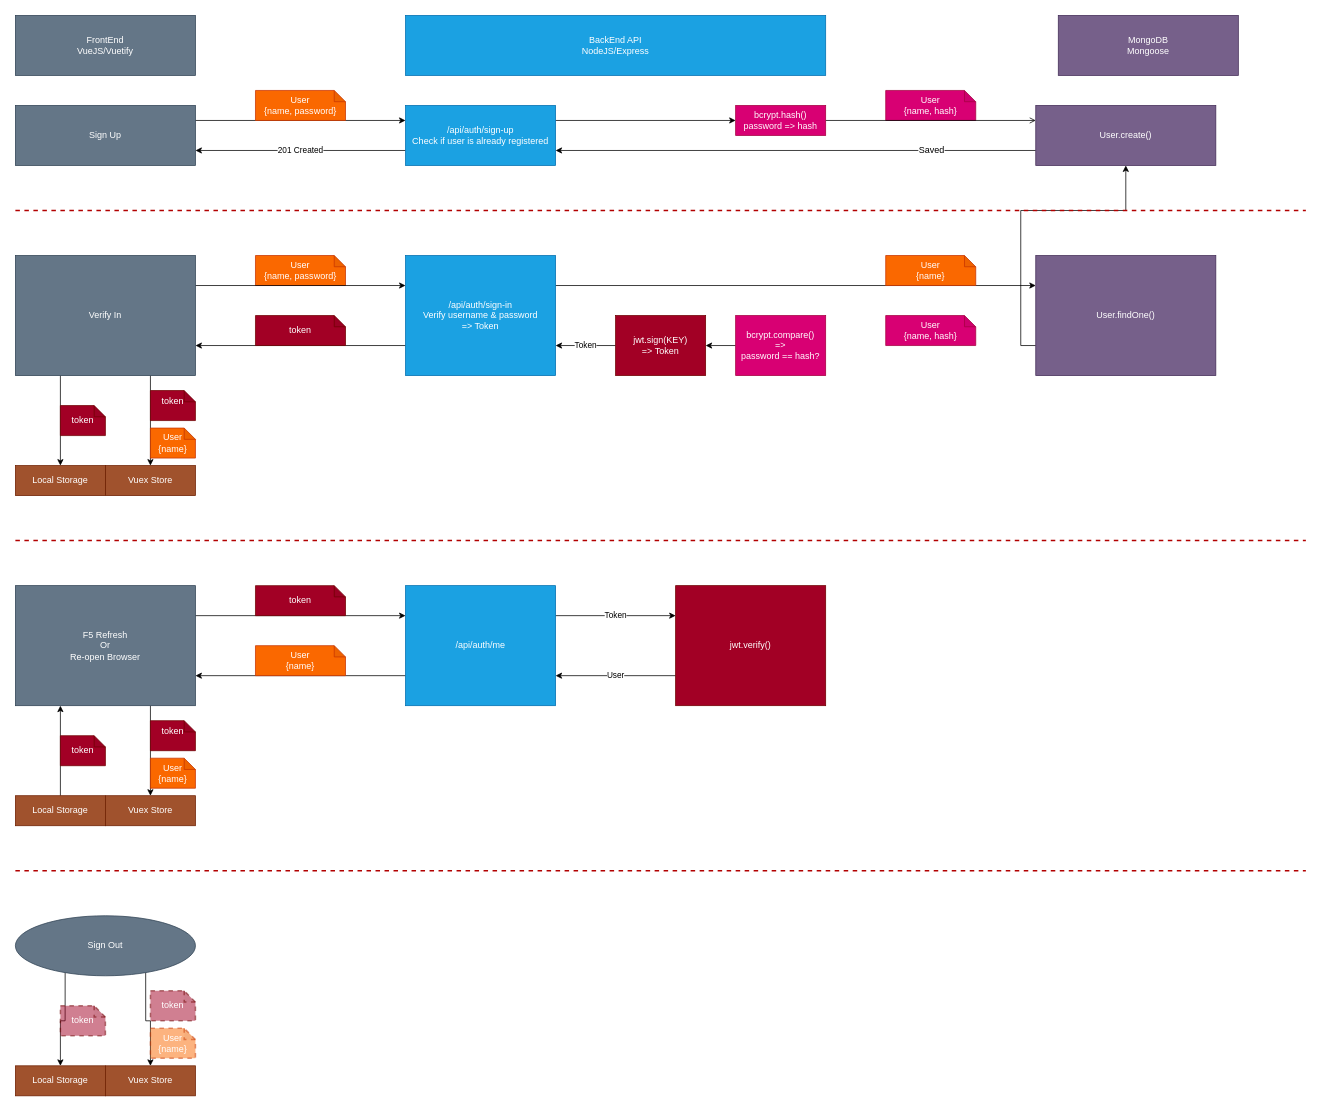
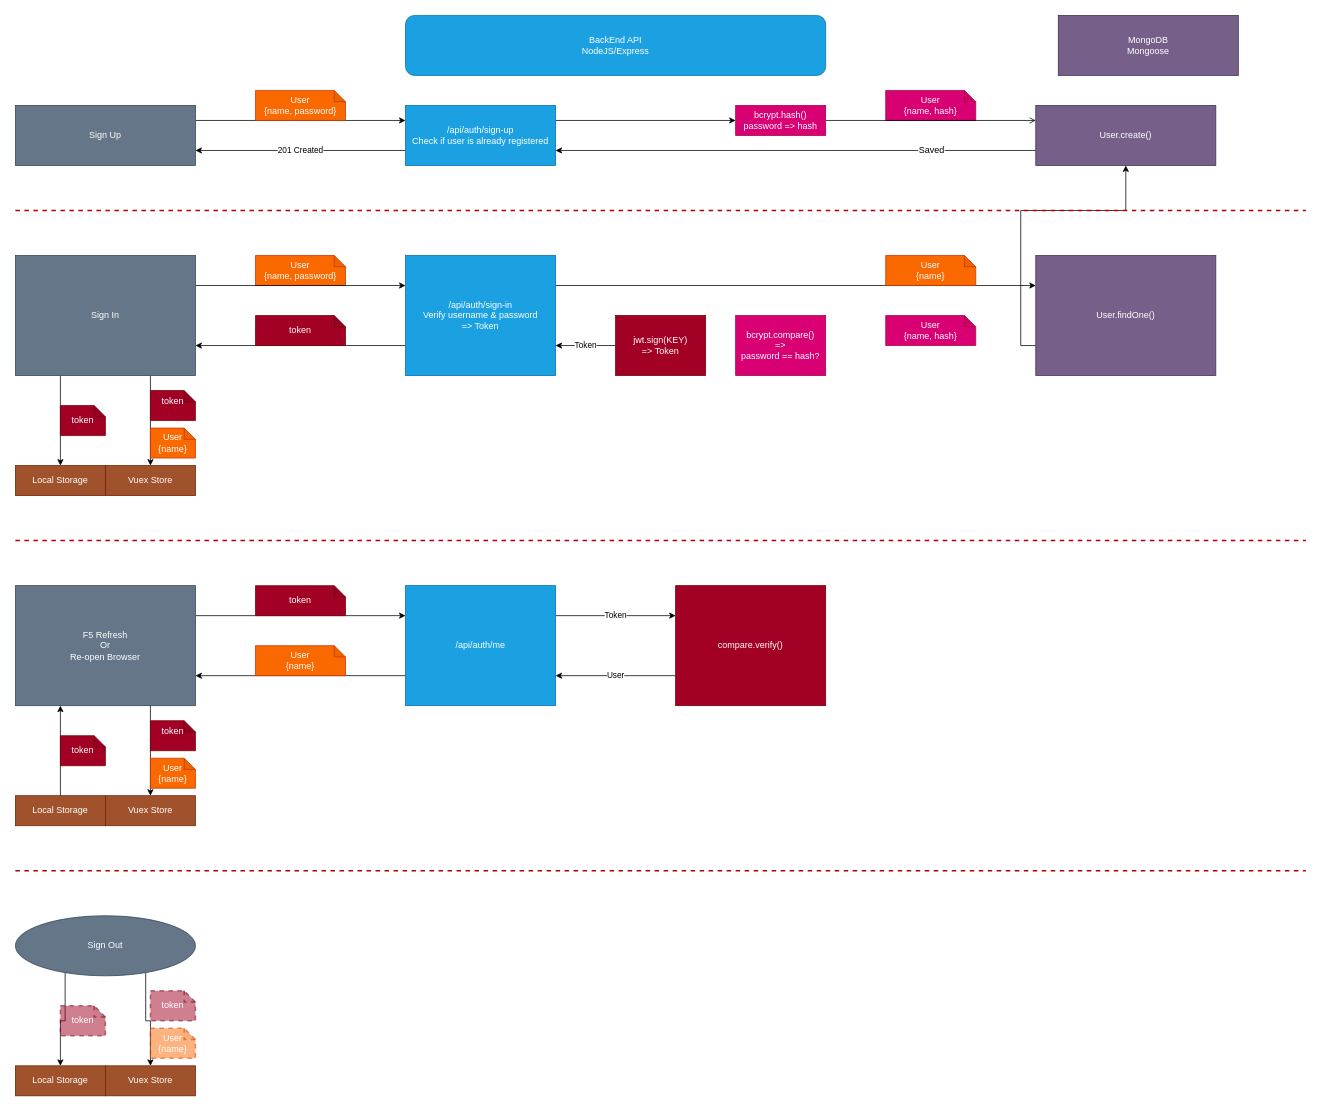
  <mxCell id="0" />
  <mxCell id="1" parent="0" />
- <mxCell id="2" value="FrontEnd&lt;br&gt;VueJS/Vuetify" style="rounded=0;whiteSpace=wrap;html=1;fillColor=#647687;strokeColor=#314354;fontColor=#ffffff;" parent="1" vertex="1"><mxGeometry x="20" y="20" width="240" height="80" as="geometry" /></mxCell>
- <mxCell id="3" value="BackEnd API&lt;br&gt;NodeJS/Express" style="rounded=0;whiteSpace=wrap;html=1;fillColor=#1ba1e2;strokeColor=#006EAF;fontColor=#ffffff;" vertex="1" parent="1"><mxGeometry x="540" y="20" width="560" height="80" as="geometry" /></mxCell>
+ <mxCell id="3" value="BackEnd API&lt;br&gt;NodeJS/Express" style="whiteSpace=wrap;html=1;fillColor=#1ba1e2;strokeColor=#006EAF;fontColor=#ffffff;rounded=1;" vertex="1" parent="1"><mxGeometry x="540" y="20" width="560" height="80" as="geometry" /></mxCell>
  <mxCell id="4" value="MongoDB&lt;br&gt;Mongoose" style="rounded=0;whiteSpace=wrap;html=1;fillColor=#76608a;strokeColor=#432D57;fontColor=#ffffff;" vertex="1" parent="1"><mxGeometry x="1410" y="20" width="240" height="80" as="geometry" /></mxCell>
  <mxCell id="5" value="Vuex Store" style="rounded=0;whiteSpace=wrap;html=1;fillColor=#a0522d;strokeColor=#6D1F00;glass=0;comic=0;shadow=0;fontColor=#ffffff;" vertex="1" parent="1"><mxGeometry x="140" y="620" width="120" height="40" as="geometry" /></mxCell>
  <mxCell id="6" value="Local Storage" style="rounded=0;whiteSpace=wrap;html=1;fillColor=#a0522d;strokeColor=#6D1F00;glass=0;comic=0;shadow=0;fontColor=#ffffff;" vertex="1" parent="1"><mxGeometry x="20" y="620" width="120" height="40" as="geometry" /></mxCell>
  <mxCell id="7" style="edgeStyle=orthogonalEdgeStyle;rounded=0;orthogonalLoop=1;jettySize=auto;html=1;exitX=1;exitY=0.25;exitDx=0;exitDy=0;entryX=0;entryY=0.25;entryDx=0;entryDy=0;fontColor=#000000;" edge="1" parent="1" source="8" target="11"><mxGeometry relative="1" as="geometry" /></mxCell>
  <mxCell id="8" value="Sign Up" style="rounded=0;whiteSpace=wrap;html=1;fillColor=#647687;strokeColor=#314354;glass=0;comic=0;shadow=0;fontColor=#ffffff;" vertex="1" parent="1"><mxGeometry x="20" y="140" width="240" height="80" as="geometry" /></mxCell>
  <mxCell id="9" style="edgeStyle=orthogonalEdgeStyle;rounded=0;orthogonalLoop=1;jettySize=auto;html=1;exitX=1;exitY=0.25;exitDx=0;exitDy=0;fontColor=#000000;" edge="1" parent="1" source="11" target="32"><mxGeometry relative="1" as="geometry" /></mxCell>
  <mxCell id="10" value="201 Created" style="edgeStyle=orthogonalEdgeStyle;rounded=0;orthogonalLoop=1;jettySize=auto;html=1;exitX=0;exitY=0.75;exitDx=0;exitDy=0;entryX=1;entryY=0.75;entryDx=0;entryDy=0;fontColor=#000000;" edge="1" parent="1" source="11" target="8"><mxGeometry relative="1" as="geometry" /></mxCell>
  <mxCell id="11" value="/api/auth/sign-up&lt;br&gt;Check if user is already registered" style="rounded=0;whiteSpace=wrap;html=1;fillColor=#1ba1e2;strokeColor=#006EAF;glass=0;comic=0;shadow=0;fontColor=#ffffff;" vertex="1" parent="1"><mxGeometry x="540" y="140" width="200" height="80" as="geometry" /></mxCell>
  <mxCell id="12" style="edgeStyle=orthogonalEdgeStyle;rounded=0;orthogonalLoop=1;jettySize=auto;html=1;exitX=1;exitY=0.25;exitDx=0;exitDy=0;entryX=0;entryY=0.25;entryDx=0;entryDy=0;strokeWidth=1;fontColor=#000000;" edge="1" parent="1" source="14" target="45"><mxGeometry relative="1" as="geometry" /></mxCell>
  <mxCell id="13" style="edgeStyle=orthogonalEdgeStyle;rounded=0;orthogonalLoop=1;jettySize=auto;html=1;exitX=0.75;exitY=1;exitDx=0;exitDy=0;entryX=0.5;entryY=0;entryDx=0;entryDy=0;strokeWidth=1;fontColor=#000000;" edge="1" parent="1" source="14" target="53"><mxGeometry relative="1" as="geometry" /></mxCell>
  <mxCell id="14" value="F5 Refresh&lt;br&gt;Or&lt;br&gt;Re-open Browser" style="rounded=0;whiteSpace=wrap;html=1;fillColor=#647687;strokeColor=#314354;glass=0;comic=0;shadow=0;fontColor=#ffffff;" vertex="1" parent="1"><mxGeometry x="20" y="780" width="240" height="160" as="geometry" /></mxCell>
  <mxCell id="15" value="" style="edgeStyle=orthogonalEdgeStyle;rounded=0;orthogonalLoop=1;jettySize=auto;html=1;exitX=0.25;exitY=1;exitDx=0;exitDy=0;entryX=0.5;entryY=0;entryDx=0;entryDy=0;strokeWidth=1;fontColor=#000000;" edge="1" parent="1" source="17" target="60"><mxGeometry relative="1" as="geometry" /></mxCell>
  <mxCell id="16" value="" style="edgeStyle=orthogonalEdgeStyle;rounded=0;orthogonalLoop=1;jettySize=auto;html=1;exitX=0.75;exitY=1;exitDx=0;exitDy=0;strokeWidth=1;fontColor=#000000;" edge="1" parent="1" source="17" target="61"><mxGeometry relative="1" as="geometry" /></mxCell>
  <mxCell id="17" value="Sign Out" style="ellipse;whiteSpace=wrap;html=1;fillColor=#647687;strokeColor=#314354;glass=0;comic=0;shadow=0;fontColor=#ffffff;" vertex="1" parent="1"><mxGeometry x="20" y="1220" width="240" height="80" as="geometry" /></mxCell>
  <mxCell id="18" value="Token" style="edgeStyle=orthogonalEdgeStyle;rounded=0;orthogonalLoop=1;jettySize=auto;html=1;exitX=0;exitY=0.5;exitDx=0;exitDy=0;entryX=1;entryY=0.75;entryDx=0;entryDy=0;strokeWidth=1;fontColor=#000000;" edge="1" parent="1" source="19" target="35"><mxGeometry relative="1" as="geometry" /></mxCell>
  <mxCell id="19" value="jwt.sign(KEY)&lt;br&gt;=&amp;gt; Token" style="rounded=0;whiteSpace=wrap;html=1;fillColor=#a20025;strokeColor=#6F0000;glass=0;comic=0;shadow=0;fontColor=#ffffff;" vertex="1" parent="1"><mxGeometry x="820" y="420" width="120" height="80" as="geometry" /></mxCell>
  <mxCell id="20" value="User" style="edgeStyle=orthogonalEdgeStyle;rounded=0;orthogonalLoop=1;jettySize=auto;html=1;exitX=0;exitY=0.75;exitDx=0;exitDy=0;entryX=1;entryY=0.75;entryDx=0;entryDy=0;strokeWidth=1;fontColor=#000000;" edge="1" parent="1" source="21" target="45"><mxGeometry relative="1" as="geometry" /></mxCell>
- <mxCell id="21" value="jwt.verify()" style="rounded=0;whiteSpace=wrap;html=1;fillColor=#a20025;strokeColor=#6F0000;glass=0;comic=0;shadow=0;fontColor=#ffffff;" vertex="1" parent="1"><mxGeometry x="900" y="780" width="200" height="160" as="geometry" /></mxCell>
- <mxCell id="22" style="edgeStyle=orthogonalEdgeStyle;rounded=0;orthogonalLoop=1;jettySize=auto;html=1;exitX=0;exitY=0.5;exitDx=0;exitDy=0;entryX=1;entryY=0.5;entryDx=0;entryDy=0;strokeWidth=1;fontColor=#000000;" edge="1" parent="1" source="23" target="19"><mxGeometry relative="1" as="geometry" /></mxCell>
+ <mxCell id="21" value="compare.verify()" style="rounded=0;whiteSpace=wrap;html=1;fillColor=#a20025;strokeColor=#6F0000;glass=0;comic=0;shadow=0;fontColor=#ffffff;" vertex="1" parent="1"><mxGeometry x="900" y="780" width="200" height="160" as="geometry" /></mxCell>
  <mxCell id="23" value="bcrypt.compare()&lt;br&gt;=&amp;gt;&lt;br&gt;password == hash?" style="rounded=0;whiteSpace=wrap;html=1;fillColor=#d80073;strokeColor=#A50040;glass=0;comic=0;shadow=0;fontColor=#ffffff;verticalAlign=middle;" vertex="1" parent="1"><mxGeometry x="980" y="420" width="120" height="80" as="geometry" /></mxCell>
  <mxCell id="24" style="edgeStyle=orthogonalEdgeStyle;rounded=0;orthogonalLoop=1;jettySize=auto;html=1;exitX=0;exitY=0.75;exitDx=0;exitDy=0;strokeWidth=1;fontColor=#000000;" edge="1" parent="1" source="25" target="28"><mxGeometry relative="1" as="geometry" /></mxCell>
  <mxCell id="25" value="User.findOne()" style="rounded=0;whiteSpace=wrap;html=1;fillColor=#76608a;strokeColor=#432D57;glass=0;comic=0;shadow=0;fontColor=#ffffff;verticalAlign=middle;" vertex="1" parent="1"><mxGeometry x="1380" y="340" width="240" height="160" as="geometry" /></mxCell>
  <mxCell id="26" style="edgeStyle=orthogonalEdgeStyle;rounded=0;orthogonalLoop=1;jettySize=auto;html=1;exitX=0;exitY=0.75;exitDx=0;exitDy=0;fontColor=#000000;entryX=1;entryY=0.75;entryDx=0;entryDy=0;" edge="1" parent="1" source="28" target="11"><mxGeometry relative="1" as="geometry"><mxPoint x="1160" y="200" as="targetPoint" /></mxGeometry></mxCell>
  <mxCell id="27" value="Saved" style="text;html=1;align=center;verticalAlign=middle;resizable=0;points=[];;labelBackgroundColor=#ffffff;fontColor=#000000;" vertex="1" connectable="0" parent="26"><mxGeometry x="-0.307" y="-1" relative="1" as="geometry"><mxPoint x="82" as="offset" /></mxGeometry></mxCell>
  <mxCell id="28" value="User.create()" style="rounded=0;whiteSpace=wrap;html=1;fillColor=#76608a;strokeColor=#432D57;glass=0;comic=0;shadow=0;fontColor=#ffffff;verticalAlign=middle;" vertex="1" parent="1"><mxGeometry x="1380" y="140" width="240" height="80" as="geometry" /></mxCell>
  <mxCell id="29" value="User&lt;br&gt;{name, hash}" style="shape=note;whiteSpace=wrap;html=1;backgroundOutline=1;darkOpacity=0.05;rounded=0;shadow=0;glass=0;comic=0;fillColor=#d80073;strokeColor=#A50040;size=15;fontColor=#ffffff;" vertex="1" parent="1"><mxGeometry x="1180" y="120" width="120" height="40" as="geometry" /></mxCell>
  <mxCell id="30" value="User&lt;br&gt;{name, password}" style="shape=note;whiteSpace=wrap;html=1;backgroundOutline=1;darkOpacity=0.05;rounded=0;shadow=0;glass=0;comic=0;fillColor=#fa6800;strokeColor=#C73500;size=15;fontColor=#ffffff;" vertex="1" parent="1"><mxGeometry x="340" y="120" width="120" height="40" as="geometry" /></mxCell>
  <mxCell id="31" style="edgeStyle=orthogonalEdgeStyle;rounded=0;orthogonalLoop=1;jettySize=auto;html=1;exitX=1;exitY=0.5;exitDx=0;exitDy=0;entryX=0;entryY=0.25;entryDx=0;entryDy=0;fontColor=#000000;endArrow=open;" edge="1" parent="1" source="32" target="28"><mxGeometry relative="1" as="geometry" /></mxCell>
  <mxCell id="32" value="bcrypt.hash()&lt;br&gt;password =&amp;gt; hash" style="rounded=0;whiteSpace=wrap;html=1;shadow=0;glass=0;comic=0;fillColor=#d80073;strokeColor=#A50040;fontColor=#ffffff;" vertex="1" parent="1"><mxGeometry x="980" y="140" width="120" height="40" as="geometry" /></mxCell>
  <mxCell id="33" style="edgeStyle=orthogonalEdgeStyle;rounded=0;orthogonalLoop=1;jettySize=auto;html=1;exitX=0;exitY=0.75;exitDx=0;exitDy=0;entryX=1;entryY=0.75;entryDx=0;entryDy=0;fontColor=#000000;" edge="1" parent="1" source="35" target="40"><mxGeometry relative="1" as="geometry" /></mxCell>
  <mxCell id="34" style="edgeStyle=orthogonalEdgeStyle;rounded=0;orthogonalLoop=1;jettySize=auto;html=1;exitX=1;exitY=0.25;exitDx=0;exitDy=0;entryX=0;entryY=0.25;entryDx=0;entryDy=0;strokeWidth=1;fontColor=#000000;" edge="1" parent="1" source="35" target="25"><mxGeometry relative="1" as="geometry" /></mxCell>
  <mxCell id="35" value="/api/auth/sign-in&lt;br&gt;Verify username &amp;amp; password&lt;br&gt;=&amp;gt; Token" style="rounded=0;whiteSpace=wrap;html=1;fillColor=#1ba1e2;strokeColor=#006EAF;glass=0;comic=0;shadow=0;fontColor=#ffffff;" vertex="1" parent="1"><mxGeometry x="540" y="340" width="200" height="160" as="geometry" /></mxCell>
  <mxCell id="36" value="User&lt;br&gt;{name, password}" style="shape=note;whiteSpace=wrap;html=1;backgroundOutline=1;darkOpacity=0.05;rounded=0;shadow=0;glass=0;comic=0;fillColor=#fa6800;strokeColor=#C73500;size=15;fontColor=#ffffff;" vertex="1" parent="1"><mxGeometry x="340" y="340" width="120" height="40" as="geometry" /></mxCell>
  <mxCell id="37" style="edgeStyle=orthogonalEdgeStyle;rounded=0;orthogonalLoop=1;jettySize=auto;html=1;exitX=1;exitY=0.25;exitDx=0;exitDy=0;entryX=0;entryY=0.25;entryDx=0;entryDy=0;fontColor=#000000;" edge="1" parent="1" source="40" target="35"><mxGeometry relative="1" as="geometry" /></mxCell>
  <mxCell id="38" style="edgeStyle=orthogonalEdgeStyle;rounded=0;orthogonalLoop=1;jettySize=auto;html=1;exitX=0.25;exitY=1;exitDx=0;exitDy=0;entryX=0.5;entryY=0;entryDx=0;entryDy=0;strokeWidth=1;fontColor=#000000;" edge="1" parent="1" source="40" target="6"><mxGeometry relative="1" as="geometry" /></mxCell>
  <mxCell id="39" style="edgeStyle=orthogonalEdgeStyle;rounded=0;orthogonalLoop=1;jettySize=auto;html=1;exitX=0.75;exitY=1;exitDx=0;exitDy=0;entryX=0.5;entryY=0;entryDx=0;entryDy=0;strokeWidth=1;fontColor=#000000;" edge="1" parent="1" source="40" target="5"><mxGeometry relative="1" as="geometry" /></mxCell>
- <mxCell id="40" value="Verify In" style="rounded=0;whiteSpace=wrap;html=1;fillColor=#647687;strokeColor=#314354;glass=0;comic=0;shadow=0;fontColor=#ffffff;" vertex="1" parent="1"><mxGeometry x="20" y="340" width="240" height="160" as="geometry" /></mxCell>
+ <mxCell id="40" value="Sign In" style="rounded=0;whiteSpace=wrap;html=1;fillColor=#647687;strokeColor=#314354;glass=0;comic=0;shadow=0;fontColor=#ffffff;" vertex="1" parent="1"><mxGeometry x="20" y="340" width="240" height="160" as="geometry" /></mxCell>
  <mxCell id="41" value="User&lt;br&gt;{name, hash}" style="shape=note;whiteSpace=wrap;html=1;backgroundOutline=1;darkOpacity=0.05;rounded=0;shadow=0;glass=0;comic=0;fillColor=#d80073;strokeColor=#A50040;size=15;fontColor=#ffffff;" vertex="1" parent="1"><mxGeometry x="1180" y="420" width="120" height="40" as="geometry" /></mxCell>
  <mxCell id="42" value="User&lt;br&gt;{name}" style="shape=note;whiteSpace=wrap;html=1;backgroundOutline=1;darkOpacity=0.05;rounded=0;shadow=0;glass=0;comic=0;fillColor=#fa6800;strokeColor=#C73500;size=15;fontColor=#ffffff;" vertex="1" parent="1"><mxGeometry x="1180" y="340" width="120" height="40" as="geometry" /></mxCell>
  <mxCell id="43" value="Token" style="edgeStyle=orthogonalEdgeStyle;rounded=0;orthogonalLoop=1;jettySize=auto;html=1;exitX=1;exitY=0.25;exitDx=0;exitDy=0;entryX=0;entryY=0.25;entryDx=0;entryDy=0;strokeWidth=1;fontColor=#000000;" edge="1" parent="1" source="45" target="21"><mxGeometry relative="1" as="geometry" /></mxCell>
  <mxCell id="44" style="edgeStyle=orthogonalEdgeStyle;rounded=0;orthogonalLoop=1;jettySize=auto;html=1;exitX=0;exitY=0.75;exitDx=0;exitDy=0;entryX=1;entryY=0.75;entryDx=0;entryDy=0;strokeWidth=1;fontColor=#000000;" edge="1" parent="1" source="45" target="14"><mxGeometry relative="1" as="geometry" /></mxCell>
  <mxCell id="45" value="/api/auth/me" style="rounded=0;whiteSpace=wrap;html=1;fillColor=#1ba1e2;strokeColor=#006EAF;glass=0;comic=0;shadow=0;fontColor=#ffffff;" vertex="1" parent="1"><mxGeometry x="540" y="780" width="200" height="160" as="geometry" /></mxCell>
  <mxCell id="46" value="token" style="shape=note;whiteSpace=wrap;html=1;backgroundOutline=1;darkOpacity=0.05;rounded=0;shadow=0;glass=0;comic=0;fillColor=#a20025;strokeColor=#6F0000;size=15;fontColor=#ffffff;" vertex="1" parent="1"><mxGeometry x="340" y="420" width="120" height="40" as="geometry" /></mxCell>
  <mxCell id="47" value="" style="endArrow=none;html=1;fontColor=#000000;dashed=1;strokeWidth=2;fillColor=#e51400;strokeColor=#B20000;rounded=0;" edge="1" parent="1"><mxGeometry width="50" height="50" relative="1" as="geometry"><mxPoint x="20" y="280" as="sourcePoint" /><mxPoint x="1740" y="280" as="targetPoint" /></mxGeometry></mxCell>
  <mxCell id="48" value="token" style="shape=note;whiteSpace=wrap;html=1;backgroundOutline=1;darkOpacity=0.05;rounded=0;shadow=0;glass=0;comic=0;fillColor=#a20025;strokeColor=#6F0000;size=15;fontColor=#ffffff;" vertex="1" parent="1"><mxGeometry x="340" y="780" width="120" height="40" as="geometry" /></mxCell>
  <mxCell id="49" value="User&lt;br&gt;{name}" style="shape=note;whiteSpace=wrap;html=1;backgroundOutline=1;darkOpacity=0.05;rounded=0;shadow=0;glass=0;comic=0;fillColor=#fa6800;strokeColor=#C73500;size=15;fontColor=#ffffff;" vertex="1" parent="1"><mxGeometry x="340" y="860" width="120" height="40" as="geometry" /></mxCell>
  <mxCell id="50" style="edgeStyle=orthogonalEdgeStyle;rounded=0;orthogonalLoop=1;jettySize=auto;html=1;exitX=0.5;exitY=0;exitDx=0;exitDy=0;entryX=0.25;entryY=1;entryDx=0;entryDy=0;strokeWidth=1;fontColor=#000000;" edge="1" parent="1" source="51" target="14"><mxGeometry relative="1" as="geometry" /></mxCell>
  <mxCell id="51" value="Local Storage" style="rounded=0;whiteSpace=wrap;html=1;fillColor=#a0522d;strokeColor=#6D1F00;glass=0;comic=0;shadow=0;fontColor=#ffffff;" vertex="1" parent="1"><mxGeometry x="20" y="1060" width="120" height="40" as="geometry" /></mxCell>
  <mxCell id="52" value="token" style="shape=note;whiteSpace=wrap;html=1;backgroundOutline=1;darkOpacity=0.05;rounded=0;shadow=0;glass=0;comic=0;fillColor=#a20025;strokeColor=#6F0000;size=15;fontColor=#ffffff;" vertex="1" parent="1"><mxGeometry x="80" y="980" width="60" height="40" as="geometry" /></mxCell>
  <mxCell id="53" value="Vuex Store" style="rounded=0;whiteSpace=wrap;html=1;fillColor=#a0522d;strokeColor=#6D1F00;glass=0;comic=0;shadow=0;fontColor=#ffffff;" vertex="1" parent="1"><mxGeometry x="140" y="1060" width="120" height="40" as="geometry" /></mxCell>
  <mxCell id="54" value="token" style="shape=note;whiteSpace=wrap;html=1;backgroundOutline=1;darkOpacity=0.05;rounded=0;shadow=0;glass=0;comic=0;fillColor=#a20025;strokeColor=#6F0000;size=15;fontColor=#ffffff;verticalAlign=top;" vertex="1" parent="1"><mxGeometry x="200" y="520" width="60" height="40" as="geometry" /></mxCell>
  <mxCell id="55" value="User&lt;br&gt;{name}" style="shape=note;whiteSpace=wrap;html=1;backgroundOutline=1;darkOpacity=0.05;rounded=0;shadow=0;glass=0;comic=0;fillColor=#fa6800;strokeColor=#C73500;size=15;fontColor=#ffffff;" vertex="1" parent="1"><mxGeometry x="200" y="570" width="60" height="40" as="geometry" /></mxCell>
  <mxCell id="56" value="token" style="shape=note;whiteSpace=wrap;html=1;backgroundOutline=1;darkOpacity=0.05;rounded=0;shadow=0;glass=0;comic=0;fillColor=#a20025;strokeColor=#6F0000;size=15;fontColor=#ffffff;" vertex="1" parent="1"><mxGeometry x="80" y="540" width="60" height="40" as="geometry" /></mxCell>
  <mxCell id="57" value="token" style="shape=note;whiteSpace=wrap;html=1;backgroundOutline=1;darkOpacity=0.05;rounded=0;shadow=0;glass=0;comic=0;fillColor=#a20025;strokeColor=#6F0000;size=15;fontColor=#ffffff;verticalAlign=top;" vertex="1" parent="1"><mxGeometry x="200" y="960" width="60" height="40" as="geometry" /></mxCell>
  <mxCell id="58" value="User&lt;br&gt;{name}" style="shape=note;whiteSpace=wrap;html=1;backgroundOutline=1;darkOpacity=0.05;rounded=0;shadow=0;glass=0;comic=0;fillColor=#fa6800;strokeColor=#C73500;size=15;fontColor=#ffffff;" vertex="1" parent="1"><mxGeometry x="200" y="1010" width="60" height="40" as="geometry" /></mxCell>
  <mxCell id="59" value="" style="endArrow=none;html=1;fontColor=#000000;dashed=1;strokeWidth=2;fillColor=#e51400;strokeColor=#B20000;rounded=0;" edge="1" parent="1"><mxGeometry width="50" height="50" relative="1" as="geometry"><mxPoint x="20" y="720" as="sourcePoint" /><mxPoint x="1740" y="720" as="targetPoint" /></mxGeometry></mxCell>
  <mxCell id="60" value="Local Storage" style="rounded=0;whiteSpace=wrap;html=1;fillColor=#a0522d;strokeColor=#6D1F00;glass=0;comic=0;shadow=0;fontColor=#ffffff;" vertex="1" parent="1"><mxGeometry x="20" y="1420" width="120" height="40" as="geometry" /></mxCell>
  <mxCell id="61" value="Vuex Store" style="rounded=0;whiteSpace=wrap;html=1;fillColor=#a0522d;strokeColor=#6D1F00;glass=0;comic=0;shadow=0;fontColor=#ffffff;" vertex="1" parent="1"><mxGeometry x="140" y="1420" width="120" height="40" as="geometry" /></mxCell>
  <mxCell id="62" value="token" style="shape=note;whiteSpace=wrap;html=1;backgroundOutline=1;darkOpacity=0.05;rounded=0;shadow=0;glass=0;comic=0;fillColor=#a20025;strokeColor=#6F0000;size=15;dashed=1;strokeWidth=2;fontColor=#ffffff;opacity=50;" vertex="1" parent="1"><mxGeometry x="80" y="1340" width="60" height="40" as="geometry" /></mxCell>
  <mxCell id="63" value="User&lt;br&gt;{name}" style="shape=note;whiteSpace=wrap;html=1;backgroundOutline=1;darkOpacity=0.05;rounded=0;shadow=0;glass=0;comic=0;fillColor=#fa6800;strokeColor=#C73500;size=15;dashed=1;strokeWidth=2;fontColor=#ffffff;opacity=50;" vertex="1" parent="1"><mxGeometry x="200" y="1370" width="60" height="40" as="geometry" /></mxCell>
  <mxCell id="64" value="token" style="shape=note;whiteSpace=wrap;html=1;backgroundOutline=1;darkOpacity=0.05;rounded=0;shadow=0;glass=0;comic=0;fillColor=#a20025;strokeColor=#6F0000;size=15;dashed=1;strokeWidth=2;fontColor=#ffffff;opacity=50;" vertex="1" parent="1"><mxGeometry x="200" y="1320" width="60" height="40" as="geometry" /></mxCell>
  <mxCell id="65" value="" style="endArrow=none;html=1;fontColor=#000000;dashed=1;strokeWidth=2;fillColor=#e51400;strokeColor=#B20000;rounded=0;" edge="1" parent="1"><mxGeometry width="50" height="50" relative="1" as="geometry"><mxPoint x="20" y="1160" as="sourcePoint" /><mxPoint x="1740" y="1160" as="targetPoint" /></mxGeometry></mxCell>
